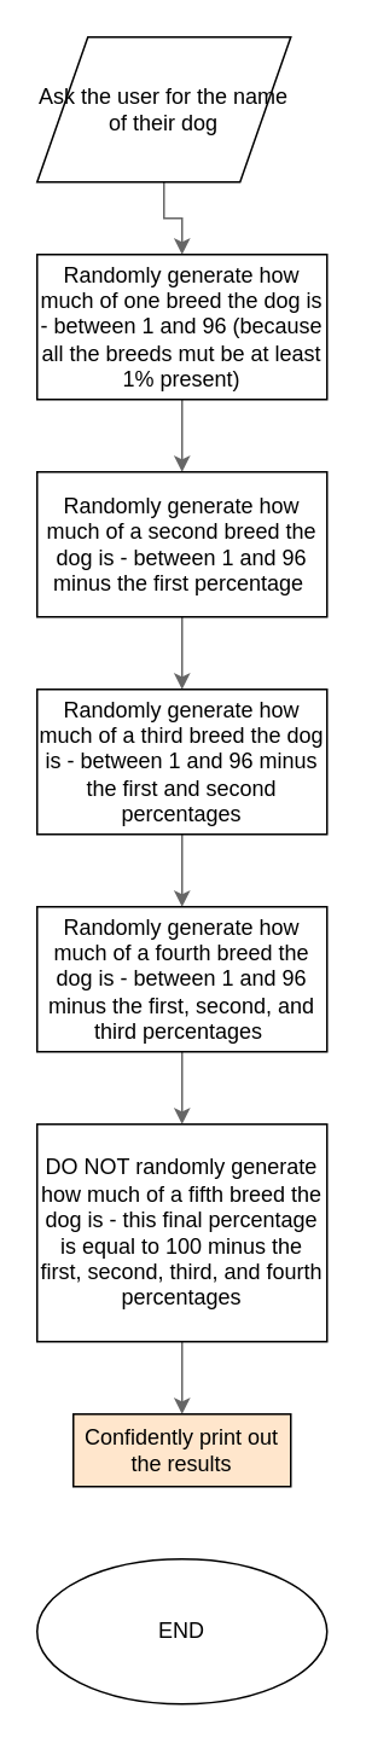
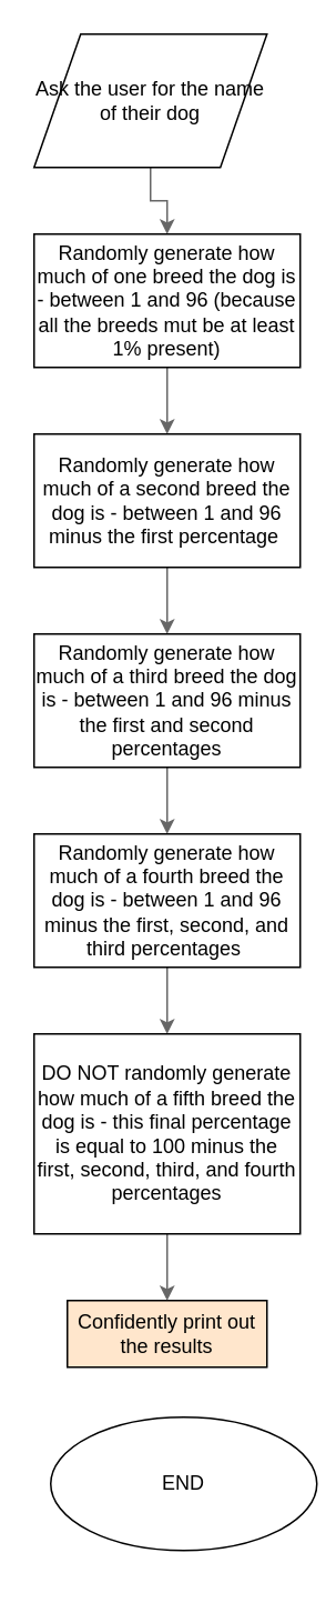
  <mxCell id="0" />
  <mxCell id="1" parent="0" />
  <mxCell id="2" style="edgeStyle=orthogonalEdgeStyle;rounded=0;orthogonalLoop=1;jettySize=auto;html=1;exitX=0.5;exitY=1;exitDx=0;exitDy=0;entryX=0.5;entryY=0;entryDx=0;entryDy=0;fillColor=#f5f5f5;strokeColor=#666666;" edge="1" parent="1" source="3" target="5"><mxGeometry relative="1" as="geometry" /></mxCell>
  <mxCell id="3" value="Ask the user for the name of their dog" style="shape=parallelogram;perimeter=parallelogramPerimeter;whiteSpace=wrap;html=1;" vertex="1" parent="1"><mxGeometry x="20" y="20" width="140" height="80" as="geometry" /></mxCell>
  <mxCell id="4" style="edgeStyle=orthogonalEdgeStyle;rounded=0;orthogonalLoop=1;jettySize=auto;html=1;exitX=0.5;exitY=1;exitDx=0;exitDy=0;entryX=0.5;entryY=0;entryDx=0;entryDy=0;fillColor=#f5f5f5;strokeColor=#666666;" edge="1" parent="1" source="5" target="7"><mxGeometry relative="1" as="geometry" /></mxCell>
  <mxCell id="5" value="Randomly generate how much of one breed the dog is - between 1 and 96 (because all the breeds mut be at least 1% present)" style="rounded=0;whiteSpace=wrap;html=1;" vertex="1" parent="1"><mxGeometry x="20" y="140" width="160" height="80" as="geometry" /></mxCell>
  <mxCell id="6" style="edgeStyle=orthogonalEdgeStyle;rounded=0;orthogonalLoop=1;jettySize=auto;html=1;exitX=0.5;exitY=1;exitDx=0;exitDy=0;entryX=0.5;entryY=0;entryDx=0;entryDy=0;fillColor=#f5f5f5;strokeColor=#666666;" edge="1" parent="1" source="7" target="9"><mxGeometry relative="1" as="geometry" /></mxCell>
  <mxCell id="7" value="Randomly generate how much of a second breed the dog is - between 1 and 96 minus the first percentage&amp;nbsp;" style="rounded=0;whiteSpace=wrap;html=1;" vertex="1" parent="1"><mxGeometry x="20" y="260" width="160" height="80" as="geometry" /></mxCell>
  <mxCell id="8" style="edgeStyle=orthogonalEdgeStyle;rounded=0;orthogonalLoop=1;jettySize=auto;html=1;exitX=0.5;exitY=1;exitDx=0;exitDy=0;entryX=0.5;entryY=0;entryDx=0;entryDy=0;fillColor=#f5f5f5;strokeColor=#666666;" edge="1" parent="1" source="9" target="11"><mxGeometry relative="1" as="geometry" /></mxCell>
  <mxCell id="9" value="&lt;span style=&quot;white-space: normal&quot;&gt;Randomly generate&amp;nbsp;&lt;/span&gt;how much of a third breed the dog is&lt;span style=&quot;white-space: normal&quot;&gt;&amp;nbsp;- between 1 and 96 minus the first and second percentages&lt;/span&gt;" style="rounded=0;whiteSpace=wrap;html=1;" vertex="1" parent="1"><mxGeometry x="20" y="380" width="160" height="80" as="geometry" /></mxCell>
  <mxCell id="10" style="edgeStyle=orthogonalEdgeStyle;rounded=0;orthogonalLoop=1;jettySize=auto;html=1;exitX=0.5;exitY=1;exitDx=0;exitDy=0;entryX=0.5;entryY=0;entryDx=0;entryDy=0;fillColor=#f5f5f5;strokeColor=#666666;" edge="1" parent="1" source="11" target="13"><mxGeometry relative="1" as="geometry" /></mxCell>
  <mxCell id="11" value="&lt;span style=&quot;white-space: normal&quot;&gt;Randomly generate&amp;nbsp;&lt;/span&gt;how much of a fourth breed the dog is&lt;span style=&quot;white-space: normal&quot;&gt;&amp;nbsp;- between 1 and 96 minus the first, second, and third percentages&amp;nbsp;&lt;/span&gt;" style="rounded=0;whiteSpace=wrap;html=1;" vertex="1" parent="1"><mxGeometry x="20" y="500" width="160" height="80" as="geometry" /></mxCell>
  <mxCell id="12" style="edgeStyle=orthogonalEdgeStyle;rounded=0;orthogonalLoop=1;jettySize=auto;html=1;exitX=0.5;exitY=1;exitDx=0;exitDy=0;entryX=0.5;entryY=0;entryDx=0;entryDy=0;fillColor=#f5f5f5;strokeColor=#666666;" edge="1" parent="1" source="13" target="14"><mxGeometry relative="1" as="geometry" /></mxCell>
  <mxCell id="13" value="DO NOT randomly generate how much of a fifth breed the dog is - this final percentage is equal to 100 minus the first, second, third, and fourth percentages" style="rounded=0;whiteSpace=wrap;html=1;" vertex="1" parent="1"><mxGeometry x="20" y="620" width="160" height="120" as="geometry" /></mxCell>
  <mxCell id="14" value="Confidently print out the results" style="rounded=0;whiteSpace=wrap;html=1;fillColor=#ffe6cc;" vertex="1" parent="1"><mxGeometry x="40" y="780" width="120" height="40" as="geometry" /></mxCell>
- <mxCell id="15" value="END" style="ellipse;whiteSpace=wrap;html=1;" vertex="1" parent="1"><mxGeometry x="20" y="860" width="160" height="80" as="geometry" /></mxCell>
+ <mxCell id="15" value="END" style="ellipse;whiteSpace=wrap;html=1;" vertex="1" parent="1"><mxGeometry x="30" y="850" width="160" height="80" as="geometry" /></mxCell>
